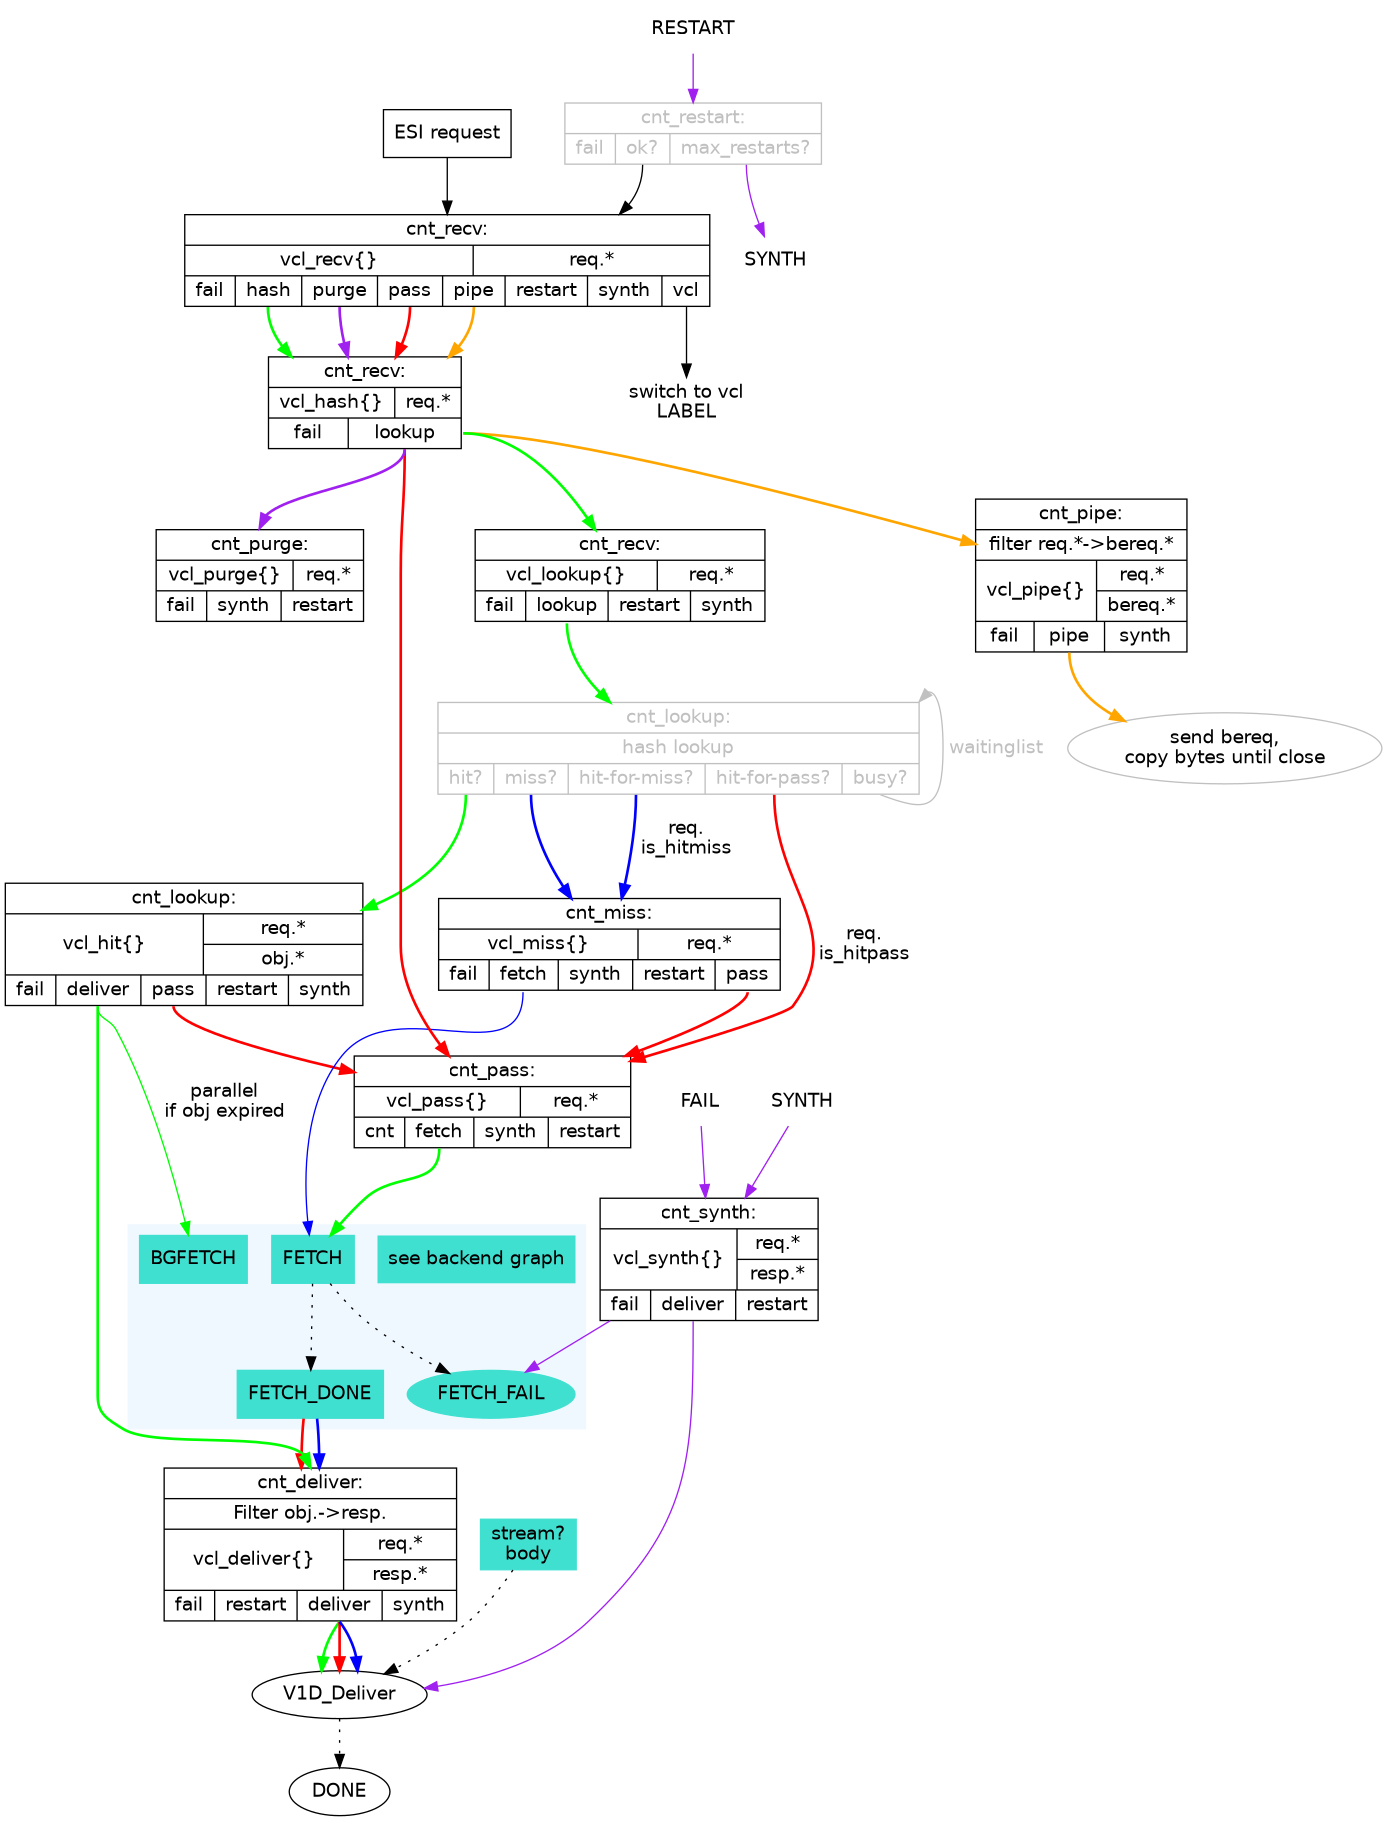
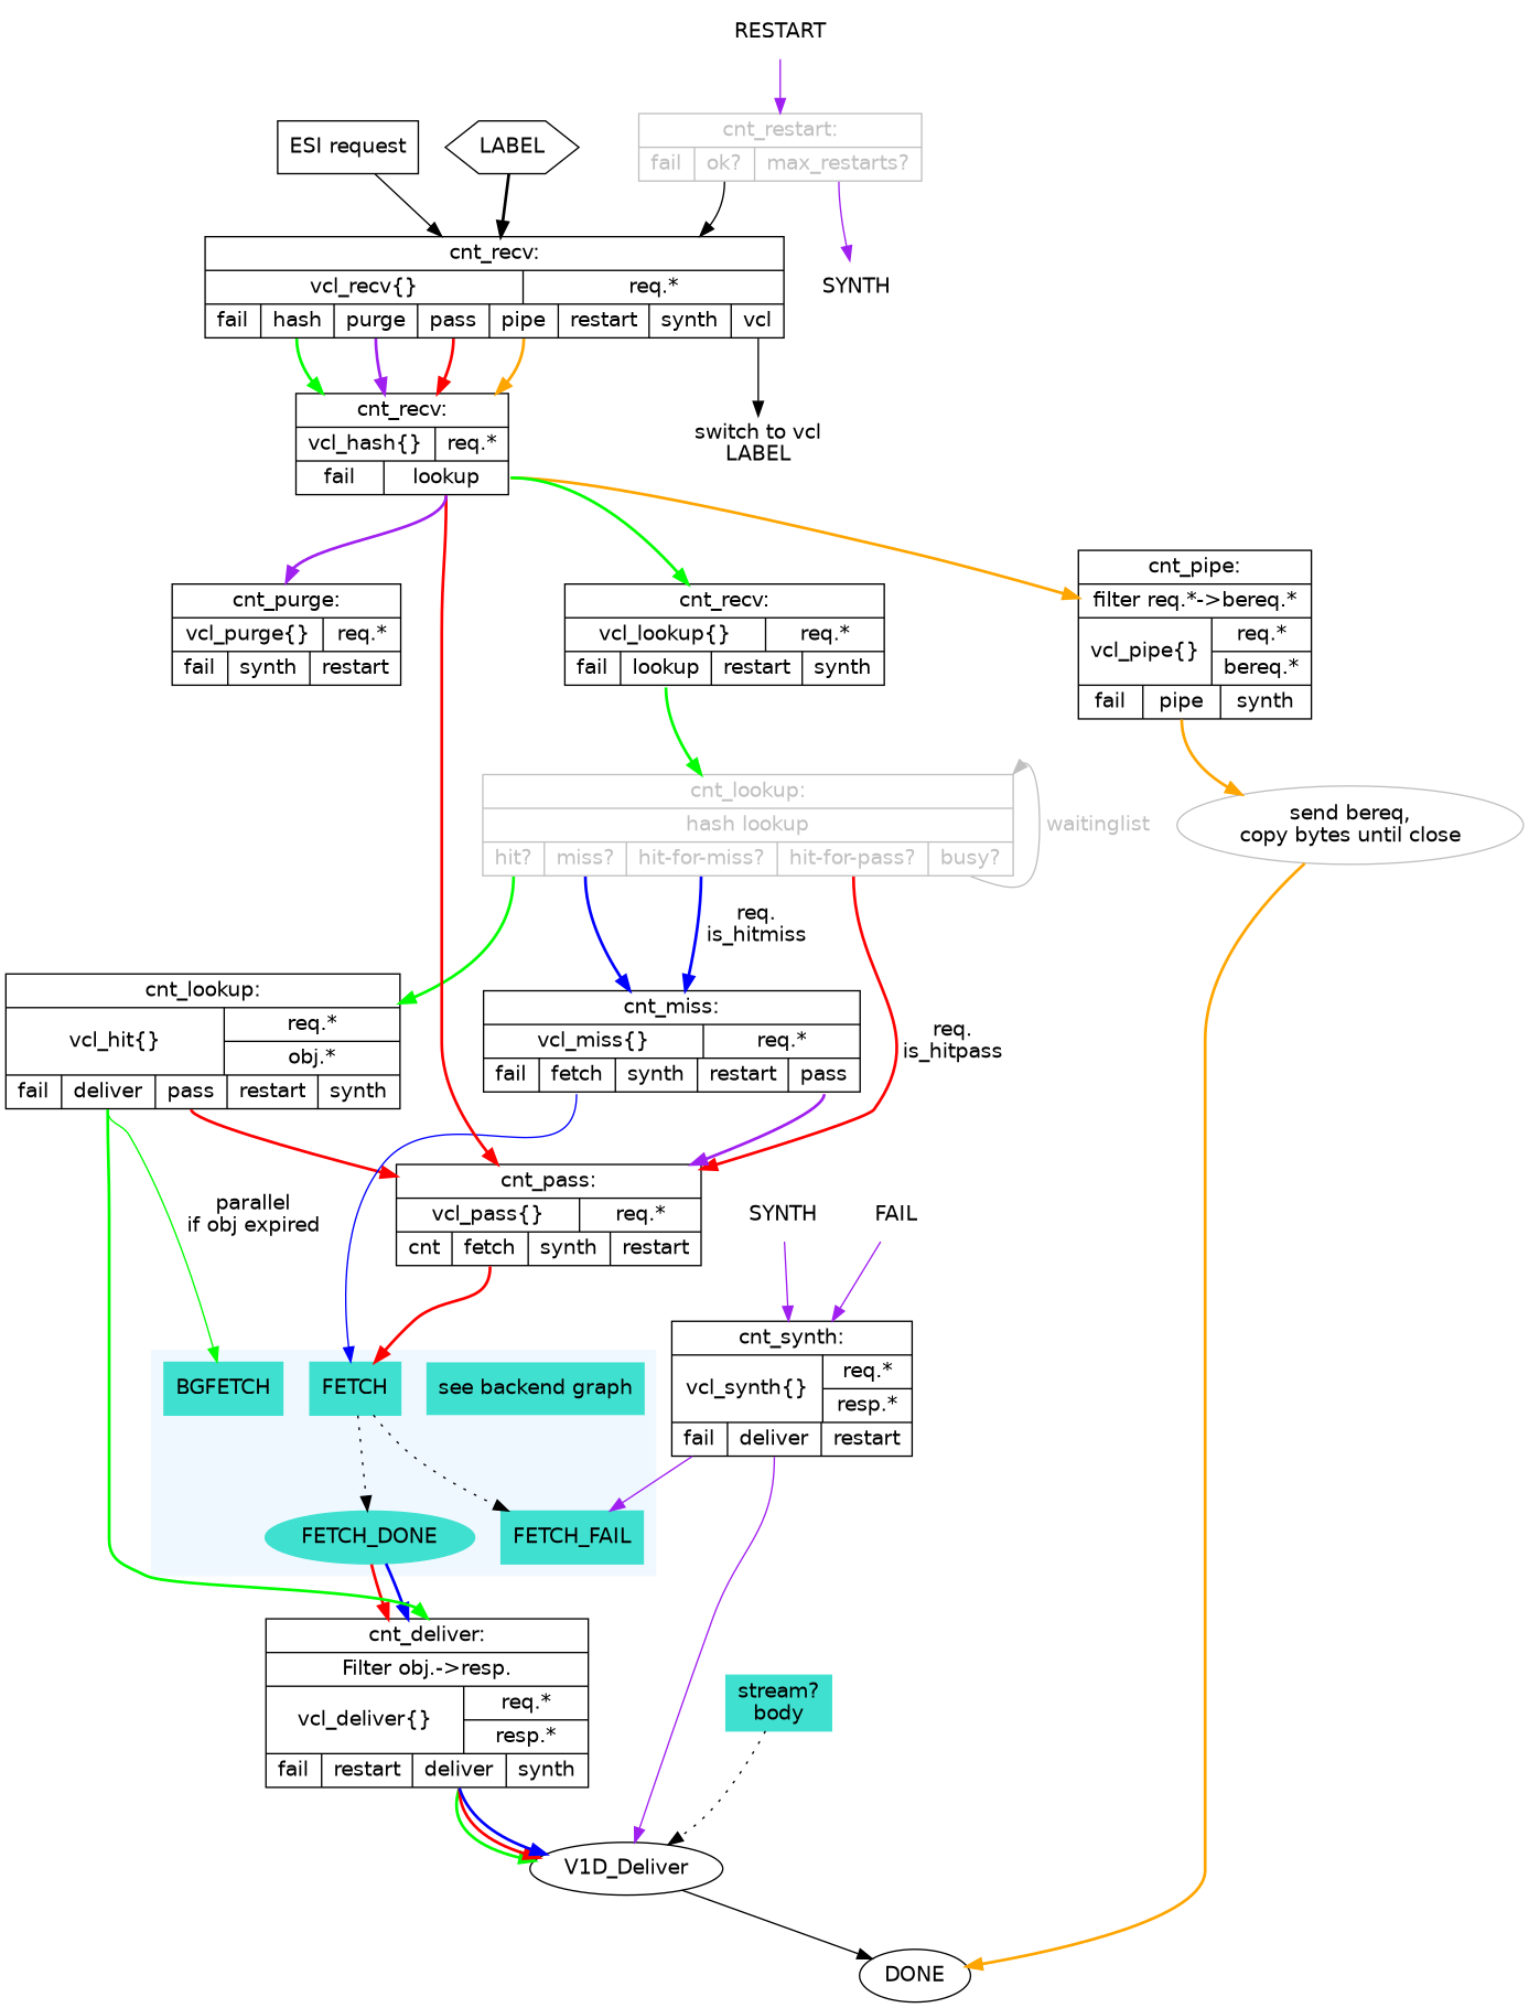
  digraph {
    fontname="DejaVu Sans"
    ranksep=0.5
    node [fontname="DejaVu Sans" shape=record]
    edge [fontname="DejaVu Sans" style=bold]
    n1 [label="{cnt_deliver:|Filter obj.-\>resp.|{vcl_deliver\{\}|{req.*|resp.*}}|{fail|<restart>restart|<deliver>deliver|<synth>synth}}"]
    V1D_Deliver [shape=""]
    n3 [color=turquoise label="stream?\nbody" shape=box style=filled]
    SYNTH [shape=plaintext]
    n5 [label="{cnt_synth:|{vcl_synth\{\}|{req.*|resp.*}}|{fail|<del>deliver|<restart>restart}}"]
    FAIL [shape=plaintext]
    "see backend graph" [color=turquoise shape=plaintext style=filled]
    BGFETCH [color=turquoise shape=box style=filled]
    FETCH [color=turquoise shape=box style=filled]
-   FETCH_DONE [color=turquoise shape=box style=filled]
-   FETCH_FAIL [color=turquoise shape=ellipse style=filled]
+   FETCH_DONE [color=turquoise shape=ellipse style=filled]
+   FETCH_FAIL [color=turquoise shape=box style=filled]
    n12 [label="{<top>cnt_lookup:|{vcl_hit\{\}|{req.*|obj.*}}|{fail|<deliver>deliver|<pass>pass|restart|synth}}"]
    n13 [color=grey fontcolor=grey label="{<top>cnt_lookup:|hash lookup|{<h>hit?|<miss>miss?|<hfm>hit-for-miss?|<hfp>hit-for-pass?|<busy>busy?}}"]
    n14 [label="{cnt_miss:|{vcl_miss\{\}|req.*}|{fail|<fetch>fetch|<synth>synth|<rst>restart|<pass>pass}}"]
    n15 [label="{cnt_pass:|{vcl_pass\{\}|req.*}|{cnt|<fetch>fetch|<synth>synth|<rst>restart}}"]
    n16 [label="{cnt_pipe:|filter req.*-\>bereq.*|{vcl_pipe\{\}|{req.*|bereq.*}}|{fail|<pipe>pipe|<synth>synth}}"]
    n17 [color=grey label="send bereq,\ncopy bytes until close" shape=ellipse]
    n18 [color=grey fontcolor=grey label="{cnt_restart:|{fail|<ok>ok?|<max>max_restarts?}}"]
    n19 [label="{<top>cnt_purge:|{vcl_purge\{\}|req.*}|{fail|<synth>synth|<restart>restart}}"]
    n20 [label="{cnt_recv:|{vcl_recv\{\}|req.*}|{fail|<hash>hash|<purge>purge|<pass>pass|<pipe>pipe|<restart>restart|<synth>synth|<vcl>vcl}}"]
    n21 [label="{cnt_recv:|{vcl_hash\{\}|req.*}|{fail|<lookup>lookup}}"]
    n22 [label="{cnt_recv:|{vcl_lookup\{\}|req.*}|{fail|<lookup>lookup|restart|synth}}"]
    DONE [shape=""]
    n24 [label=SYNTH shape=plaintext]
    n25 [label="switch to vcl\nLABEL" shape=plaintext]
+   n26 [label=LABEL shape=hexagon]
    n27 [label="ESI request" shape=box]
    RESTART [shape=plaintext]
    subgraph sub_1 {
      n1
      V1D_Deliver
      n3
    }
    subgraph sub_2 {
      V1D_Deliver
      SYNTH
      n5
      FAIL
    }
    subgraph cluster_3 {
      color=aliceblue
      style=filled
      "see backend graph"
      BGFETCH
      FETCH
      FETCH_DONE
      FETCH_FAIL
    }
    subgraph sub_4 {
      n12
      n13
    }
    subgraph sub_5 {
      n14
    }
    subgraph sub_6 {
      n15
    }
    subgraph sub_7 {
      n16
      n17
    }
    subgraph sub_8 {
      n18
    }
    subgraph sub_9 {
      n19
    }
    subgraph sub_10 {
      n20
      n21
      n22
    }
    n1 -> V1D_Deliver [color=green tailport="deliver:s"]
    n1 -> V1D_Deliver [color=red tailport="deliver:s"]
    n1 -> V1D_Deliver [color=blue tailport="deliver:s"]
-   V1D_Deliver -> DONE [style=dotted]
+   V1D_Deliver -> DONE [style=""]
    n3 -> V1D_Deliver [style=dotted]
    SYNTH -> n5 [color=purple style=""]
    n5 -> V1D_Deliver [color=purple tailport="del:s" style=""]
    n5 -> FETCH_FAIL [color=purple style=""]
    FAIL -> n5 [color=purple style=""]
    FETCH -> FETCH_DONE [style=dotted]
    FETCH -> FETCH_FAIL [style=dotted]
    FETCH_DONE -> n1 [color=red]
    FETCH_DONE -> n1 [color=blue]
    n12 -> n1 [color=green headport=n tailport="deliver:s"]
    n12 -> BGFETCH [color=green label="parallel\nif obj expired" tailport="deliver:s" style=""]
    n12 -> n15 [color=red tailport="pass:s"]
    n13 -> n12 [color=green tailport="h:s"]
    n13 -> n13 [color=grey fontcolor=grey headport="top:ne" label=" waitinglist" tailport="busy:s" style=""]
    n13 -> n14 [color=blue tailport="miss:s"]
    n13 -> n14 [color=blue label=" req.\n is_hitmiss" tailport="hfm:s"]
    n13 -> n15 [color=red label=" req.\n is_hitpass" tailport="hfp:s"]
    n14 -> FETCH [color=blue style=solid tailport="fetch:s"]
-   n14 -> n15 [color=red tailport="pass:s"]
-   n15 -> FETCH [color=green tailport="fetch:s"]
+   n14 -> n15 [color=purple tailport="pass:s"]
+   n15 -> FETCH [color=red tailport="fetch:s"]
    n16 -> n17 [color=orange tailport=pipe]
+   n17 -> DONE [color=orange]
    n18 -> n20 [tailport="ok:s" style=""]
    n18 -> n24 [color=purple tailport="max:s" style=""]
    n20 -> n21 [color=green tailport=hash]
    n20 -> n21 [color=orange tailport=pipe]
    n20 -> n21 [color=red tailport=pass]
    n20 -> n21 [color=purple tailport="purge:s"]
    n20 -> n25 [tailport="vcl:s" style=""]
    n21 -> n15 [color=red tailport="lookup:s"]
    n21 -> n16 [color=orange tailport="lookup:e"]
    n21 -> n19 [color=purple headport="top:n" tailport="lookup:s"]
    n21 -> n22 [color=green tailport=lookup]
    n22 -> n13 [color=green tailport="lookup:s"]
+   n26 -> n20
    n27 -> n20 [style=""]
    RESTART -> n18 [color=purple style=""]
  }
